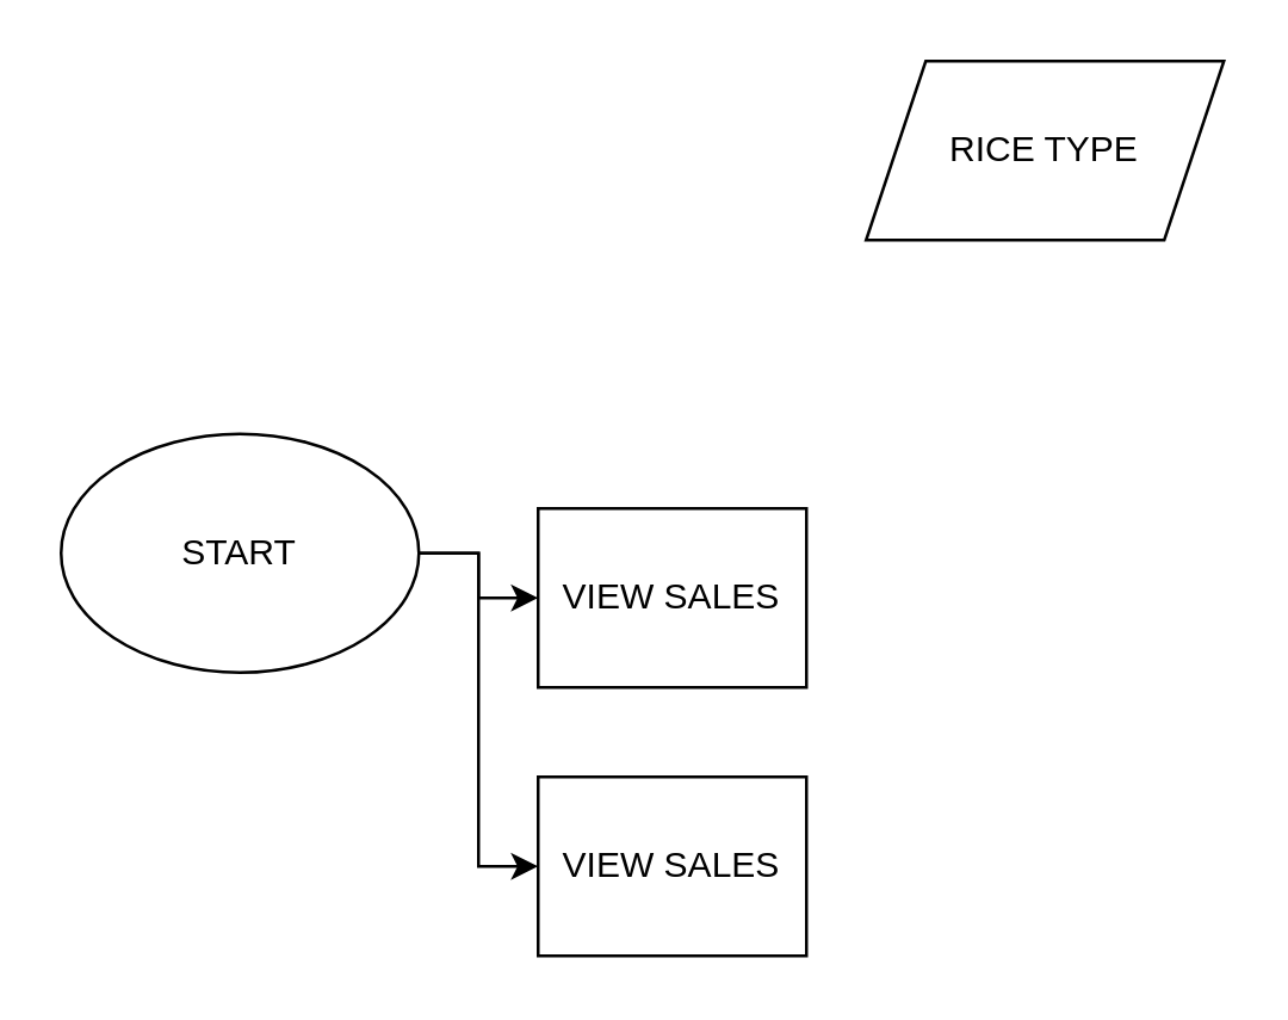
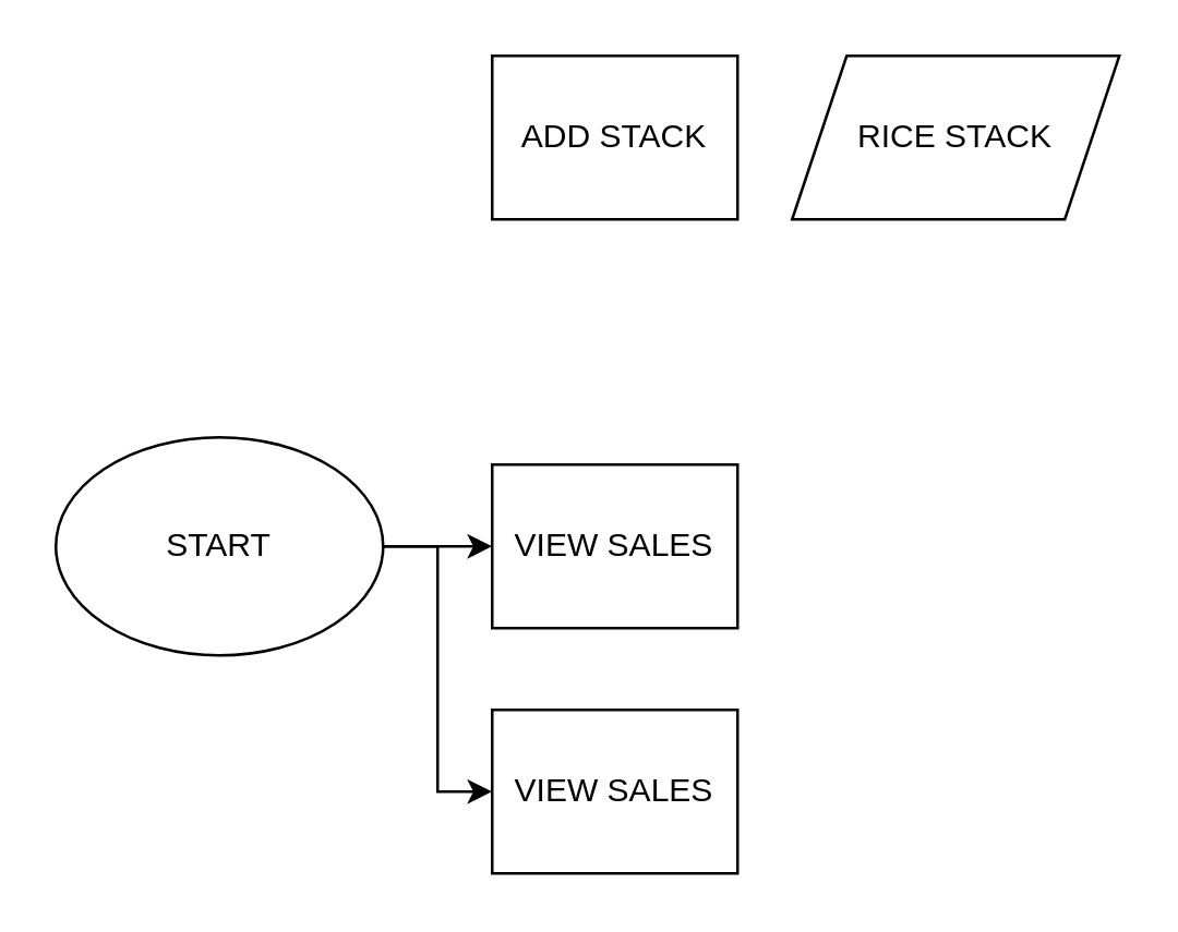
  <mxCell id="0" />
  <mxCell id="1" parent="0" />
  <mxCell id="2" style="edgeStyle=orthogonalEdgeStyle;rounded=0;orthogonalLoop=1;jettySize=auto;html=1;entryX=0;entryY=0.5;entryDx=0;entryDy=0;" edge="1" parent="1" source="4" target="6"><mxGeometry relative="1" as="geometry" /></mxCell>
  <mxCell id="3" style="edgeStyle=orthogonalEdgeStyle;rounded=0;orthogonalLoop=1;jettySize=auto;html=1;entryX=0;entryY=0.5;entryDx=0;entryDy=0;" edge="1" parent="1" source="4" target="7"><mxGeometry relative="1" as="geometry" /></mxCell>
- <mxCell id="4" value="START" style="ellipse;whiteSpace=wrap;html=1;" vertex="1" parent="1"><mxGeometry x="20" y="145" width="120" height="80" as="geometry" /></mxCell>
+ <mxCell id="4" value="START" style="ellipse;whiteSpace=wrap;html=1;" vertex="1" parent="1"><mxGeometry x="20" y="160" width="120" height="80" as="geometry" /></mxCell>
+ <mxCell id="5" value="ADD STACK" style="rounded=0;whiteSpace=wrap;html=1;" vertex="1" parent="1"><mxGeometry x="180" y="20" width="90" height="60" as="geometry" /></mxCell>
  <mxCell id="6" value="VIEW SALES" style="rounded=0;whiteSpace=wrap;html=1;" vertex="1" parent="1"><mxGeometry x="180" y="170" width="90" height="60" as="geometry" /></mxCell>
  <mxCell id="7" value="VIEW SALES" style="rounded=0;whiteSpace=wrap;html=1;" vertex="1" parent="1"><mxGeometry x="180" y="260" width="90" height="60" as="geometry" /></mxCell>
- <mxCell id="8" value="RICE TYPE" style="shape=parallelogram;perimeter=parallelogramPerimeter;whiteSpace=wrap;html=1;fixedSize=1;" vertex="1" parent="1"><mxGeometry x="290" y="20" width="120" height="60" as="geometry" /></mxCell>
+ <mxCell id="8" value="RICE STACK" style="shape=parallelogram;perimeter=parallelogramPerimeter;whiteSpace=wrap;html=1;fixedSize=1;" vertex="1" parent="1"><mxGeometry x="290" y="20" width="120" height="60" as="geometry" /></mxCell>
